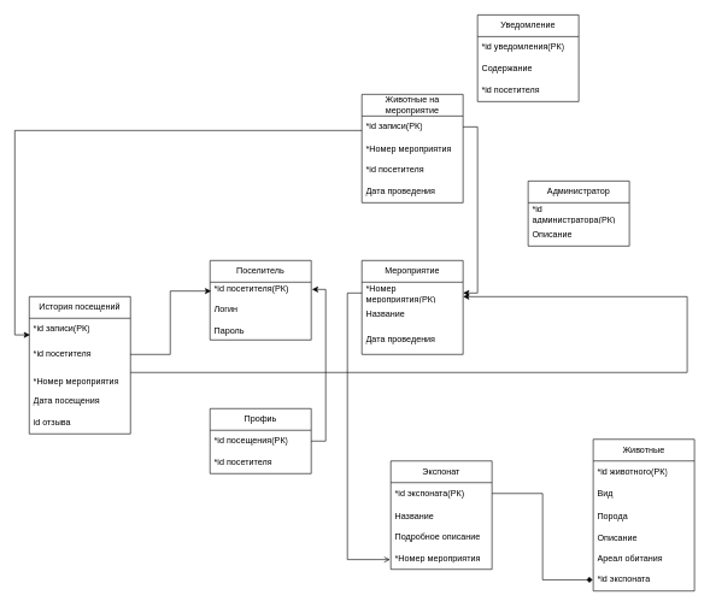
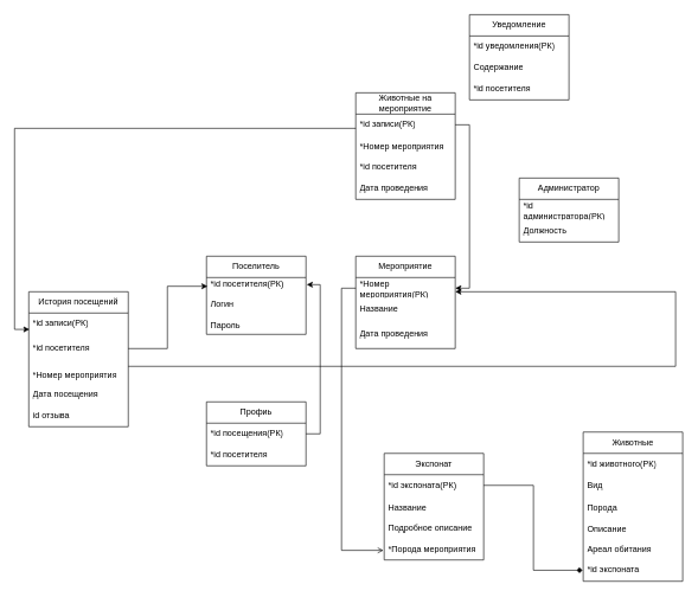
  <mxCell id="0" />
  <mxCell id="1" parent="0" />
  <mxCell id="2" value="Поселитель" style="swimlane;fontStyle=0;childLayout=stackLayout;horizontal=1;startSize=30;horizontalStack=0;resizeParent=1;resizeParentMax=0;resizeLast=0;collapsible=1;marginBottom=0;whiteSpace=wrap;html=1;" vertex="1" parent="1"><mxGeometry x="290" y="360" width="140" height="110" as="geometry" /></mxCell>
  <mxCell id="3" value="*id посетителя(РК)&lt;div&gt;&lt;br&gt;&lt;/div&gt;&lt;div&gt;Логин&lt;/div&gt;&lt;div&gt;&lt;br&gt;&lt;/div&gt;&lt;div&gt;Пароль&lt;/div&gt;&lt;div&gt;&lt;div&gt;&lt;br&gt;&lt;/div&gt;&lt;div&gt;&lt;br&gt;&lt;/div&gt;&lt;/div&gt;" style="text;strokeColor=none;fillColor=none;align=left;verticalAlign=middle;spacingLeft=4;spacingRight=4;overflow=hidden;points=[[0,0.5],[1,0.5]];portConstraint=eastwest;rotatable=0;whiteSpace=wrap;html=1;" vertex="1" parent="2"><mxGeometry y="30" width="140" height="80" as="geometry" /></mxCell>
  <mxCell id="4" value="Профиь" style="swimlane;fontStyle=0;childLayout=stackLayout;horizontal=1;startSize=30;horizontalStack=0;resizeParent=1;resizeParentMax=0;resizeLast=0;collapsible=1;marginBottom=0;whiteSpace=wrap;html=1;" vertex="1" parent="1"><mxGeometry x="290" y="565" width="140" height="90" as="geometry" /></mxCell>
  <mxCell id="5" value="*id посещения(РК)" style="text;strokeColor=none;fillColor=none;align=left;verticalAlign=middle;spacingLeft=4;spacingRight=4;overflow=hidden;points=[[0,0.5],[1,0.5]];portConstraint=eastwest;rotatable=0;whiteSpace=wrap;html=1;" vertex="1" parent="4"><mxGeometry y="30" width="140" height="30" as="geometry" /></mxCell>
  <mxCell id="6" value="*id посетителя" style="text;strokeColor=none;fillColor=none;align=left;verticalAlign=middle;spacingLeft=4;spacingRight=4;overflow=hidden;points=[[0,0.5],[1,0.5]];portConstraint=eastwest;rotatable=0;whiteSpace=wrap;html=1;" vertex="1" parent="4"><mxGeometry y="60" width="140" height="30" as="geometry" /></mxCell>
  <mxCell id="7" value="Уведомление" style="swimlane;fontStyle=0;childLayout=stackLayout;horizontal=1;startSize=30;horizontalStack=0;resizeParent=1;resizeParentMax=0;resizeLast=0;collapsible=1;marginBottom=0;whiteSpace=wrap;html=1;" vertex="1" parent="1"><mxGeometry x="660" y="20" width="140" height="120" as="geometry" /></mxCell>
  <mxCell id="8" value="*id уведомления(РК)" style="text;strokeColor=none;fillColor=none;align=left;verticalAlign=middle;spacingLeft=4;spacingRight=4;overflow=hidden;points=[[0,0.5],[1,0.5]];portConstraint=eastwest;rotatable=0;whiteSpace=wrap;html=1;" vertex="1" parent="7"><mxGeometry y="30" width="140" height="30" as="geometry" /></mxCell>
  <mxCell id="9" value="Содержание" style="text;strokeColor=none;fillColor=none;align=left;verticalAlign=middle;spacingLeft=4;spacingRight=4;overflow=hidden;points=[[0,0.5],[1,0.5]];portConstraint=eastwest;rotatable=0;whiteSpace=wrap;html=1;" vertex="1" parent="7"><mxGeometry y="60" width="140" height="30" as="geometry" /></mxCell>
  <mxCell id="10" value="*id посетителя" style="text;strokeColor=none;fillColor=none;align=left;verticalAlign=middle;spacingLeft=4;spacingRight=4;overflow=hidden;points=[[0,0.5],[1,0.5]];portConstraint=eastwest;rotatable=0;whiteSpace=wrap;html=1;" vertex="1" parent="7"><mxGeometry y="90" width="140" height="30" as="geometry" /></mxCell>
  <mxCell id="11" value="Мероприятие" style="swimlane;fontStyle=0;childLayout=stackLayout;horizontal=1;startSize=30;horizontalStack=0;resizeParent=1;resizeParentMax=0;resizeLast=0;collapsible=1;marginBottom=0;whiteSpace=wrap;html=1;" vertex="1" parent="1"><mxGeometry x="500" y="360" width="140" height="130" as="geometry" /></mxCell>
  <mxCell id="12" value="*Номер мероприятия(РК)" style="text;strokeColor=none;fillColor=none;align=left;verticalAlign=middle;spacingLeft=4;spacingRight=4;overflow=hidden;points=[[0,0.5],[1,0.5]];portConstraint=eastwest;rotatable=0;whiteSpace=wrap;html=1;" vertex="1" parent="11"><mxGeometry y="30" width="140" height="30" as="geometry" /></mxCell>
  <mxCell id="13" value="Название" style="text;strokeColor=none;fillColor=none;align=left;verticalAlign=middle;spacingLeft=4;spacingRight=4;overflow=hidden;points=[[0,0.5],[1,0.5]];portConstraint=eastwest;rotatable=0;whiteSpace=wrap;html=1;" vertex="1" parent="11"><mxGeometry y="60" width="140" height="30" as="geometry" /></mxCell>
  <mxCell id="14" value="Дата проведения" style="text;strokeColor=none;fillColor=none;align=left;verticalAlign=middle;spacingLeft=4;spacingRight=4;overflow=hidden;points=[[0,0.5],[1,0.5]];portConstraint=eastwest;rotatable=0;whiteSpace=wrap;html=1;" vertex="1" parent="11"><mxGeometry y="90" width="140" height="40" as="geometry" /></mxCell>
  <mxCell id="15" value="Животные на мероприятие" style="swimlane;fontStyle=0;childLayout=stackLayout;horizontal=1;startSize=30;horizontalStack=0;resizeParent=1;resizeParentMax=0;resizeLast=0;collapsible=1;marginBottom=0;whiteSpace=wrap;html=1;" vertex="1" parent="1"><mxGeometry x="500" y="130" width="140" height="150" as="geometry" /></mxCell>
  <mxCell id="16" value="*id записи(РК)" style="text;strokeColor=none;fillColor=none;align=left;verticalAlign=middle;spacingLeft=4;spacingRight=4;overflow=hidden;points=[[0,0.5],[1,0.5]];portConstraint=eastwest;rotatable=0;whiteSpace=wrap;html=1;" vertex="1" parent="15"><mxGeometry y="30" width="140" height="30" as="geometry" /></mxCell>
  <mxCell id="17" value="*Номер мероприятия&amp;nbsp;&lt;div&gt;&lt;br&gt;&lt;/div&gt;&lt;div&gt;*id посетителя&lt;/div&gt;" style="text;strokeColor=none;fillColor=none;align=left;verticalAlign=middle;spacingLeft=4;spacingRight=4;overflow=hidden;points=[[0,0.5],[1,0.5]];portConstraint=eastwest;rotatable=0;whiteSpace=wrap;html=1;" vertex="1" parent="15"><mxGeometry y="60" width="140" height="60" as="geometry" /></mxCell>
  <mxCell id="18" value="Дата проведения" style="text;strokeColor=none;fillColor=none;align=left;verticalAlign=middle;spacingLeft=4;spacingRight=4;overflow=hidden;points=[[0,0.5],[1,0.5]];portConstraint=eastwest;rotatable=0;whiteSpace=wrap;html=1;" vertex="1" parent="15"><mxGeometry y="120" width="140" height="30" as="geometry" /></mxCell>
  <mxCell id="19" value="История посещений" style="swimlane;fontStyle=0;childLayout=stackLayout;horizontal=1;startSize=30;horizontalStack=0;resizeParent=1;resizeParentMax=0;resizeLast=0;collapsible=1;marginBottom=0;whiteSpace=wrap;html=1;" vertex="1" parent="1"><mxGeometry x="40" y="410" width="140" height="190" as="geometry" /></mxCell>
  <mxCell id="20" value="*id записи(РК)" style="text;strokeColor=none;fillColor=none;align=left;verticalAlign=middle;spacingLeft=4;spacingRight=4;overflow=hidden;points=[[0,0.5],[1,0.5]];portConstraint=eastwest;rotatable=0;whiteSpace=wrap;html=1;" vertex="1" parent="19"><mxGeometry y="30" width="140" height="30" as="geometry" /></mxCell>
  <mxCell id="21" value="*id посетителя" style="text;strokeColor=none;fillColor=none;align=left;verticalAlign=middle;spacingLeft=4;spacingRight=4;overflow=hidden;points=[[0,0.5],[1,0.5]];portConstraint=eastwest;rotatable=0;whiteSpace=wrap;html=1;" vertex="1" parent="19"><mxGeometry y="60" width="140" height="40" as="geometry" /></mxCell>
  <mxCell id="22" value="*Номер мероприятия&lt;div&gt;&lt;br&gt;&lt;/div&gt;&lt;div&gt;Дата посещения&lt;/div&gt;&lt;div&gt;&lt;br&gt;&lt;/div&gt;&lt;div&gt;id отзыва&lt;/div&gt;" style="text;strokeColor=none;fillColor=none;align=left;verticalAlign=middle;spacingLeft=4;spacingRight=4;overflow=hidden;points=[[0,0.5],[1,0.5]];portConstraint=eastwest;rotatable=0;whiteSpace=wrap;html=1;" vertex="1" parent="19"><mxGeometry y="100" width="140" height="90" as="geometry" /></mxCell>
  <mxCell id="23" value="Администратор" style="swimlane;fontStyle=0;childLayout=stackLayout;horizontal=1;startSize=30;horizontalStack=0;resizeParent=1;resizeParentMax=0;resizeLast=0;collapsible=1;marginBottom=0;whiteSpace=wrap;html=1;" vertex="1" parent="1"><mxGeometry x="730" y="250" width="140" height="90" as="geometry" /></mxCell>
  <mxCell id="24" value="*id администратора(РК)" style="text;strokeColor=none;fillColor=none;align=left;verticalAlign=middle;spacingLeft=4;spacingRight=4;overflow=hidden;points=[[0,0.5],[1,0.5]];portConstraint=eastwest;rotatable=0;whiteSpace=wrap;html=1;" vertex="1" parent="23"><mxGeometry y="30" width="140" height="30" as="geometry" /></mxCell>
- <mxCell id="25" value="Описание" style="text;strokeColor=none;fillColor=none;align=left;verticalAlign=middle;spacingLeft=4;spacingRight=4;overflow=hidden;points=[[0,0.5],[1,0.5]];portConstraint=eastwest;rotatable=0;whiteSpace=wrap;html=1;" vertex="1" parent="23"><mxGeometry y="60" width="140" height="30" as="geometry" /></mxCell>
+ <mxCell id="25" value="Должность" style="text;strokeColor=none;fillColor=none;align=left;verticalAlign=middle;spacingLeft=4;spacingRight=4;overflow=hidden;points=[[0,0.5],[1,0.5]];portConstraint=eastwest;rotatable=0;whiteSpace=wrap;html=1;" vertex="1" parent="23"><mxGeometry y="60" width="140" height="30" as="geometry" /></mxCell>
  <mxCell id="26" value="Экспонат" style="swimlane;fontStyle=0;childLayout=stackLayout;horizontal=1;startSize=30;horizontalStack=0;resizeParent=1;resizeParentMax=0;resizeLast=0;collapsible=1;marginBottom=0;whiteSpace=wrap;html=1;" vertex="1" parent="1"><mxGeometry x="540" y="637.5" width="140" height="150" as="geometry" /></mxCell>
  <mxCell id="27" value="*id экспоната(РК)" style="text;strokeColor=none;fillColor=none;align=left;verticalAlign=middle;spacingLeft=4;spacingRight=4;overflow=hidden;points=[[0,0.5],[1,0.5]];portConstraint=eastwest;rotatable=0;whiteSpace=wrap;html=1;" vertex="1" parent="26"><mxGeometry y="30" width="140" height="30" as="geometry" /></mxCell>
- <mxCell id="28" value="Название&lt;div&gt;&lt;br&gt;&lt;/div&gt;&lt;div&gt;Подробное описание&lt;/div&gt;&lt;div&gt;&lt;br&gt;&lt;/div&gt;&lt;div&gt;*Номер мероприятия&lt;/div&gt;" style="text;strokeColor=none;fillColor=none;align=left;verticalAlign=middle;spacingLeft=4;spacingRight=4;overflow=hidden;points=[[0,0.5],[1,0.5]];portConstraint=eastwest;rotatable=0;whiteSpace=wrap;html=1;" vertex="1" parent="26"><mxGeometry y="60" width="140" height="90" as="geometry" /></mxCell>
+ <mxCell id="28" value="Название&lt;div&gt;&lt;br&gt;&lt;/div&gt;&lt;div&gt;Подробное описание&lt;/div&gt;&lt;div&gt;&lt;br&gt;&lt;/div&gt;&lt;div&gt;*Порода мероприятия&lt;/div&gt;" style="text;strokeColor=none;fillColor=none;align=left;verticalAlign=middle;spacingLeft=4;spacingRight=4;overflow=hidden;points=[[0,0.5],[1,0.5]];portConstraint=eastwest;rotatable=0;whiteSpace=wrap;html=1;" vertex="1" parent="26"><mxGeometry y="60" width="140" height="90" as="geometry" /></mxCell>
  <mxCell id="29" value="Животные" style="swimlane;fontStyle=0;childLayout=stackLayout;horizontal=1;startSize=30;horizontalStack=0;resizeParent=1;resizeParentMax=0;resizeLast=0;collapsible=1;marginBottom=0;whiteSpace=wrap;html=1;" vertex="1" parent="1"><mxGeometry x="820" y="607.5" width="140" height="210" as="geometry" /></mxCell>
  <mxCell id="30" value="*id животного(РК)" style="text;strokeColor=none;fillColor=none;align=left;verticalAlign=middle;spacingLeft=4;spacingRight=4;overflow=hidden;points=[[0,0.5],[1,0.5]];portConstraint=eastwest;rotatable=0;whiteSpace=wrap;html=1;" vertex="1" parent="29"><mxGeometry y="30" width="140" height="30" as="geometry" /></mxCell>
  <mxCell id="31" value="Вид" style="text;strokeColor=none;fillColor=none;align=left;verticalAlign=middle;spacingLeft=4;spacingRight=4;overflow=hidden;points=[[0,0.5],[1,0.5]];portConstraint=eastwest;rotatable=0;whiteSpace=wrap;html=1;" vertex="1" parent="29"><mxGeometry y="60" width="140" height="30" as="geometry" /></mxCell>
  <mxCell id="32" value="Порода&lt;br&gt;&lt;br&gt;&lt;div&gt;Описание&lt;br&gt;&lt;br&gt;Ареал обитания&lt;br&gt;&lt;br&gt;&lt;/div&gt;&lt;div&gt;*id экспоната&lt;/div&gt;" style="text;strokeColor=none;fillColor=none;align=left;verticalAlign=middle;spacingLeft=4;spacingRight=4;overflow=hidden;points=[[0,0.5],[1,0.5]];portConstraint=eastwest;rotatable=0;whiteSpace=wrap;html=1;" vertex="1" parent="29"><mxGeometry y="90" width="140" height="120" as="geometry" /></mxCell>
  <mxCell id="33" style="edgeStyle=orthogonalEdgeStyle;rounded=0;orthogonalLoop=1;jettySize=auto;html=1;exitX=1;exitY=0.5;exitDx=0;exitDy=0;" edge="1" parent="1" source="5"><mxGeometry relative="1" as="geometry"><mxPoint x="431" y="400" as="targetPoint" /><Array as="points"><mxPoint x="450" y="610" /><mxPoint x="450" y="400" /><mxPoint x="431" y="400" /></Array></mxGeometry></mxCell>
  <mxCell id="34" style="edgeStyle=orthogonalEdgeStyle;rounded=0;orthogonalLoop=1;jettySize=auto;html=1;exitX=1;exitY=0.5;exitDx=0;exitDy=0;entryX=0.011;entryY=0.154;entryDx=0;entryDy=0;entryPerimeter=0;" edge="1" parent="1" source="21" target="3"><mxGeometry relative="1" as="geometry" /></mxCell>
  <mxCell id="35" style="edgeStyle=orthogonalEdgeStyle;rounded=0;orthogonalLoop=1;jettySize=auto;html=1;" edge="1" parent="1"><mxGeometry relative="1" as="geometry"><mxPoint x="180" y="515" as="sourcePoint" /><mxPoint x="640" y="410" as="targetPoint" /><Array as="points"><mxPoint x="950" y="515" /><mxPoint x="950" y="410" /></Array></mxGeometry></mxCell>
  <mxCell id="36" style="edgeStyle=orthogonalEdgeStyle;rounded=0;orthogonalLoop=1;jettySize=auto;html=1;entryX=0.007;entryY=0.767;entryDx=0;entryDy=0;entryPerimeter=0;" edge="1" parent="1" target="20"><mxGeometry relative="1" as="geometry"><mxPoint x="500" y="180" as="sourcePoint" /><Array as="points"><mxPoint x="20" y="180" /><mxPoint x="20" y="463" /></Array></mxGeometry></mxCell>
  <mxCell id="37" style="edgeStyle=orthogonalEdgeStyle;rounded=0;orthogonalLoop=1;jettySize=auto;html=1;exitX=1;exitY=0.5;exitDx=0;exitDy=0;entryX=1;entryY=0.5;entryDx=0;entryDy=0;" edge="1" parent="1" source="16" target="12"><mxGeometry relative="1" as="geometry" /></mxCell>
  <mxCell id="38" style="edgeStyle=orthogonalEdgeStyle;rounded=0;orthogonalLoop=1;jettySize=auto;html=1;exitX=0;exitY=0.5;exitDx=0;exitDy=0;entryX=-0.007;entryY=0.85;entryDx=0;entryDy=0;entryPerimeter=0;endArrow=open;" edge="1" parent="1" source="12" target="28"><mxGeometry relative="1" as="geometry" /></mxCell>
  <mxCell id="39" style="edgeStyle=orthogonalEdgeStyle;rounded=0;orthogonalLoop=1;jettySize=auto;html=1;exitX=1;exitY=0.5;exitDx=0;exitDy=0;entryX=-0.007;entryY=0.871;entryDx=0;entryDy=0;entryPerimeter=0;endArrow=diamond;" edge="1" parent="1" source="27" target="32"><mxGeometry relative="1" as="geometry" /></mxCell>
